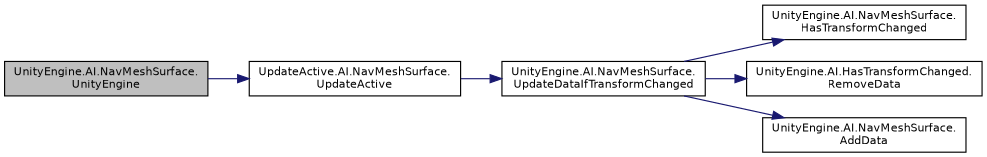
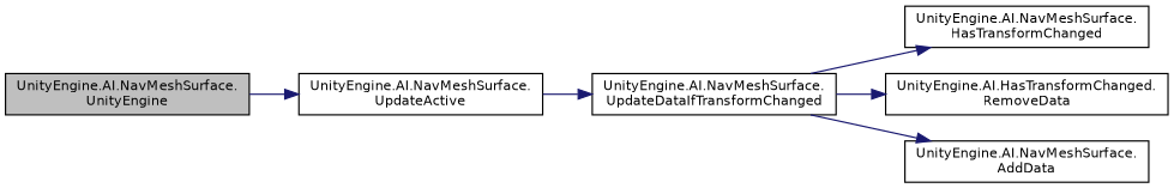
  digraph {
    rankdir=LR
    node [color=black fillcolor=white fontname=Helvetica fontsize=10 shape=record style=filled]
    edge [color=midnightblue fontname=Helvetica fontsize=10 labelfontname=Helvetica labelfontsize=10 style=solid]
    n1 [fillcolor=grey75 fontcolor=black height=0.2 label="UnityEngine.AI.NavMeshSurface.\lUnityEngine" width=0.4]
-   n2 [height=0.2 label="UpdateActive.AI.NavMeshSurface.\lUpdateActive" width=0.4]
+   n2 [height=0.2 label="UnityEngine.AI.NavMeshSurface.\lUpdateActive" width=0.4]
    n3 [height=0.2 label="UnityEngine.AI.NavMeshSurface.\lUpdateDataIfTransformChanged" width=0.4]
    n4 [height=0.2 label="UnityEngine.AI.NavMeshSurface.\lHasTransformChanged" width=0.4]
    n5 [height=0.2 label="UnityEngine.AI.HasTransformChanged.\lRemoveData" width=0.4]
    n6 [height=0.2 label="UnityEngine.AI.NavMeshSurface.\lAddData" width=0.4]
    n1 -> n2
    n2 -> n3
    n3 -> n4
    n3 -> n5
    n3 -> n6
  }
